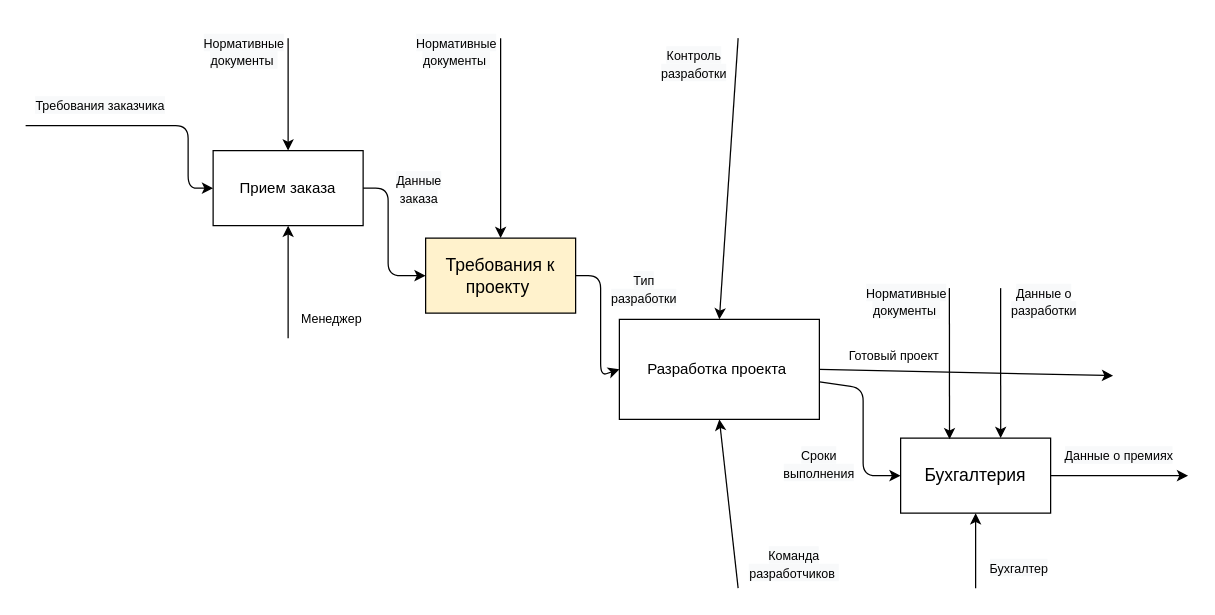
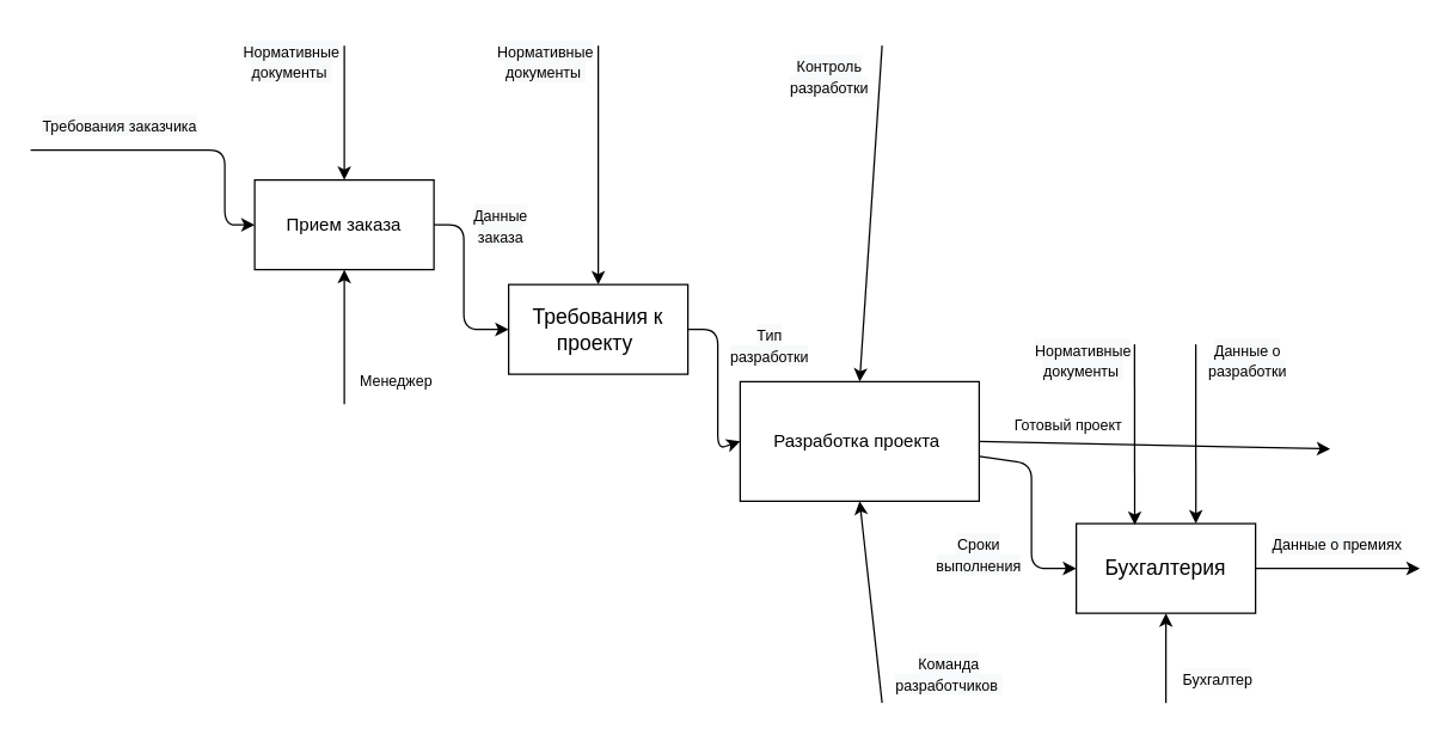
  <mxCell id="0" />
  <mxCell id="1" parent="0" />
  <mxCell id="2" value="Прием заказа" style="rounded=0;whiteSpace=wrap;html=1;" vertex="1" parent="1"><mxGeometry x="170" y="120" width="120" height="60" as="geometry" /></mxCell>
  <mxCell id="3" value="" style="endArrow=classic;html=1;entryX=0;entryY=0.5;entryDx=0;entryDy=0;" edge="1" parent="1" target="2"><mxGeometry width="50" height="50" relative="1" as="geometry"><mxPoint x="20" y="100" as="sourcePoint" /><mxPoint x="170" y="140" as="targetPoint" /><Array as="points"><mxPoint x="150" y="100" /><mxPoint x="150" y="150" /></Array></mxGeometry></mxCell>
  <mxCell id="4" value="" style="endArrow=classic;html=1;entryX=0.5;entryY=0;entryDx=0;entryDy=0;" edge="1" parent="1" target="2"><mxGeometry width="50" height="50" relative="1" as="geometry"><mxPoint x="230" y="30" as="sourcePoint" /><mxPoint x="250" y="30" as="targetPoint" /></mxGeometry></mxCell>
  <mxCell id="5" value="&lt;span style=&quot;color: rgb(0 , 0 , 0) ; font-family: &amp;#34;helvetica&amp;#34; ; font-style: normal ; font-weight: 400 ; letter-spacing: normal ; text-indent: 0px ; text-transform: none ; word-spacing: 0px ; background-color: rgb(248 , 249 , 250) ; display: inline ; float: none&quot;&gt;&lt;font style=&quot;font-size: 10px&quot;&gt;Нормативные документы&amp;nbsp;&lt;/font&gt;&lt;/span&gt;" style="text;whiteSpace=wrap;html=1;align=center;" vertex="1" parent="1"><mxGeometry x="170" y="20" width="50" height="20" as="geometry" /></mxCell>
- <mxCell id="6" value="&lt;span style=&quot;font-size: 14px&quot;&gt;Требования к проекту&amp;nbsp;&lt;/span&gt;" style="rounded=0;whiteSpace=wrap;html=1;fillColor=#fff2cc;" vertex="1" parent="1"><mxGeometry x="340" y="190" width="120" height="60" as="geometry" /></mxCell>
+ <mxCell id="6" value="&lt;span style=&quot;font-size: 14px&quot;&gt;Требования к проекту&amp;nbsp;&lt;/span&gt;" style="rounded=0;whiteSpace=wrap;html=1;" vertex="1" parent="1"><mxGeometry x="340" y="190" width="120" height="60" as="geometry" /></mxCell>
  <mxCell id="7" value="" style="endArrow=classic;html=1;entryX=0;entryY=0.5;entryDx=0;entryDy=0;exitX=1;exitY=0.5;exitDx=0;exitDy=0;" edge="1" parent="1" source="2" target="6"><mxGeometry width="50" height="50" relative="1" as="geometry"><mxPoint x="300" y="140" as="sourcePoint" /><mxPoint x="320" y="219.76" as="targetPoint" /><Array as="points"><mxPoint x="310" y="150" /><mxPoint x="310" y="220" /></Array></mxGeometry></mxCell>
  <mxCell id="8" value="&lt;span style=&quot;color: rgb(0 , 0 , 0) ; font-family: &amp;#34;helvetica&amp;#34; ; font-style: normal ; font-weight: 400 ; letter-spacing: normal ; text-indent: 0px ; text-transform: none ; word-spacing: 0px ; background-color: rgb(248 , 249 , 250) ; display: inline ; float: none&quot;&gt;&lt;font style=&quot;font-size: 10px&quot;&gt;Данные заказа&lt;/font&gt;&lt;/span&gt;" style="text;whiteSpace=wrap;html=1;align=center;" vertex="1" parent="1"><mxGeometry x="310" y="130" width="50" height="20" as="geometry" /></mxCell>
  <mxCell id="9" value="Разработка проекта&amp;nbsp;" style="rounded=0;whiteSpace=wrap;html=1;" vertex="1" parent="1"><mxGeometry x="495" y="255" width="160" height="80" as="geometry" /></mxCell>
  <mxCell id="10" value="" style="endArrow=classic;html=1;entryX=0;entryY=0.5;entryDx=0;entryDy=0;" edge="1" parent="1" target="9"><mxGeometry width="50" height="50" relative="1" as="geometry"><mxPoint x="460" y="220" as="sourcePoint" /><mxPoint x="520" y="150" as="targetPoint" /><Array as="points"><mxPoint x="480" y="220" /><mxPoint x="480" y="300" /></Array></mxGeometry></mxCell>
  <mxCell id="11" value="&lt;span style=&quot;color: rgb(0 , 0 , 0) ; font-family: &amp;#34;helvetica&amp;#34; ; font-style: normal ; font-weight: 400 ; letter-spacing: normal ; text-indent: 0px ; text-transform: none ; word-spacing: 0px ; background-color: rgb(248 , 249 , 250) ; display: inline ; float: none&quot;&gt;&lt;font style=&quot;font-size: 10px&quot;&gt;Тип разработки&lt;/font&gt;&lt;/span&gt;" style="text;whiteSpace=wrap;html=1;align=center;" vertex="1" parent="1"><mxGeometry x="490" y="210" width="50" height="20" as="geometry" /></mxCell>
  <mxCell id="12" value="" style="endArrow=classic;html=1;entryX=0.5;entryY=1;entryDx=0;entryDy=0;" edge="1" parent="1" target="9"><mxGeometry width="50" height="50" relative="1" as="geometry"><mxPoint x="590" y="470" as="sourcePoint" /><mxPoint x="630" y="360" as="targetPoint" /></mxGeometry></mxCell>
  <mxCell id="13" value="&lt;span style=&quot;color: rgb(0 , 0 , 0) ; font-family: &amp;#34;helvetica&amp;#34; ; font-style: normal ; font-weight: 400 ; letter-spacing: normal ; text-indent: 0px ; text-transform: none ; word-spacing: 0px ; background-color: rgb(248 , 249 , 250) ; display: inline ; float: none&quot;&gt;&lt;font style=&quot;font-size: 10px&quot;&gt;Команда разработчиков&amp;nbsp;&lt;/font&gt;&lt;/span&gt;" style="text;whiteSpace=wrap;html=1;align=center;" vertex="1" parent="1"><mxGeometry x="610" y="430" width="50" height="20" as="geometry" /></mxCell>
  <mxCell id="14" value="" style="endArrow=classic;html=1;entryX=0.5;entryY=1;entryDx=0;entryDy=0;" edge="1" parent="1" target="2"><mxGeometry width="50" height="50" relative="1" as="geometry"><mxPoint x="230" y="270" as="sourcePoint" /><mxPoint x="350" y="220" as="targetPoint" /></mxGeometry></mxCell>
  <mxCell id="15" value="&lt;font face=&quot;helvetica&quot;&gt;&lt;span style=&quot;font-size: 10px&quot;&gt;Менеджер&lt;/span&gt;&lt;/font&gt;" style="text;whiteSpace=wrap;html=1;align=center;" vertex="1" parent="1"><mxGeometry x="240" y="240" width="50" height="20" as="geometry" /></mxCell>
  <mxCell id="16" value="" style="endArrow=classic;html=1;entryX=0.5;entryY=0;entryDx=0;entryDy=0;" edge="1" parent="1" target="9"><mxGeometry width="50" height="50" relative="1" as="geometry"><mxPoint x="590" y="30" as="sourcePoint" /><mxPoint x="639" y="111" as="targetPoint" /></mxGeometry></mxCell>
  <mxCell id="17" value="&lt;span style=&quot;color: rgb(0 , 0 , 0) ; font-family: &amp;#34;helvetica&amp;#34; ; font-style: normal ; font-weight: 400 ; letter-spacing: normal ; text-indent: 0px ; text-transform: none ; word-spacing: 0px ; background-color: rgb(248 , 249 , 250) ; display: inline ; float: none&quot;&gt;&lt;font style=&quot;font-size: 10px&quot;&gt;Контроль разработки&lt;/font&gt;&lt;/span&gt;" style="text;whiteSpace=wrap;html=1;align=center;" vertex="1" parent="1"><mxGeometry x="530" y="30" width="50" height="20" as="geometry" /></mxCell>
  <mxCell id="18" value="&lt;span style=&quot;font-size: 14px&quot;&gt;Бухгалтерия&lt;/span&gt;" style="rounded=0;whiteSpace=wrap;html=1;" vertex="1" parent="1"><mxGeometry x="720" y="350" width="120" height="60" as="geometry" /></mxCell>
  <mxCell id="19" value="" style="endArrow=classic;html=1;entryX=0;entryY=0.5;entryDx=0;entryDy=0;exitX=1.001;exitY=0.626;exitDx=0;exitDy=0;exitPerimeter=0;" edge="1" parent="1" source="9"><mxGeometry width="50" height="50" relative="1" as="geometry"><mxPoint x="670" y="311" as="sourcePoint" /><mxPoint x="720" y="380" as="targetPoint" /><Array as="points"><mxPoint x="690" y="310" /><mxPoint x="690" y="380" /></Array></mxGeometry></mxCell>
  <mxCell id="20" value="" style="endArrow=classic;html=1;entryX=0.5;entryY=0;entryDx=0;entryDy=0;" edge="1" parent="1"><mxGeometry width="50" height="50" relative="1" as="geometry"><mxPoint x="400" y="30" as="sourcePoint" /><mxPoint x="400" y="190" as="targetPoint" /></mxGeometry></mxCell>
  <mxCell id="21" value="&lt;span style=&quot;color: rgb(0 , 0 , 0) ; font-family: &amp;#34;helvetica&amp;#34; ; font-style: normal ; font-weight: 400 ; letter-spacing: normal ; text-indent: 0px ; text-transform: none ; word-spacing: 0px ; background-color: rgb(248 , 249 , 250) ; display: inline ; float: none&quot;&gt;&lt;font style=&quot;font-size: 10px&quot;&gt;Нормативные документы&amp;nbsp;&lt;/font&gt;&lt;/span&gt;" style="text;whiteSpace=wrap;html=1;align=center;" vertex="1" parent="1"><mxGeometry x="340" y="20" width="50" height="20" as="geometry" /></mxCell>
  <mxCell id="22" value="" style="endArrow=classic;html=1;entryX=0.326;entryY=0.014;entryDx=0;entryDy=0;entryPerimeter=0;" edge="1" parent="1" target="18"><mxGeometry width="50" height="50" relative="1" as="geometry"><mxPoint x="759" y="230" as="sourcePoint" /><mxPoint x="780" y="350" as="targetPoint" /></mxGeometry></mxCell>
  <mxCell id="23" value="&lt;span style=&quot;color: rgb(0 , 0 , 0) ; font-family: &amp;#34;helvetica&amp;#34; ; font-style: normal ; font-weight: 400 ; letter-spacing: normal ; text-indent: 0px ; text-transform: none ; word-spacing: 0px ; background-color: rgb(248 , 249 , 250) ; display: inline ; float: none&quot;&gt;&lt;font style=&quot;font-size: 10px&quot;&gt;Нормативные документы&amp;nbsp;&lt;/font&gt;&lt;/span&gt;" style="text;whiteSpace=wrap;html=1;align=center;" vertex="1" parent="1"><mxGeometry x="700" y="220" width="50" height="20" as="geometry" /></mxCell>
  <mxCell id="24" value="&lt;span style=&quot;color: rgb(0 , 0 , 0) ; font-family: &amp;#34;helvetica&amp;#34; ; font-style: normal ; font-weight: 400 ; letter-spacing: normal ; text-indent: 0px ; text-transform: none ; word-spacing: 0px ; background-color: rgb(248 , 249 , 250) ; display: inline ; float: none&quot;&gt;&lt;font style=&quot;font-size: 10px&quot;&gt;Требования заказчика&lt;/font&gt;&lt;/span&gt;" style="text;whiteSpace=wrap;html=1;align=center;" vertex="1" parent="1"><mxGeometry x="20" y="70" width="120" height="20" as="geometry" /></mxCell>
  <mxCell id="25" value="&lt;span style=&quot;color: rgb(0 , 0 , 0) ; font-family: &amp;#34;helvetica&amp;#34; ; font-style: normal ; font-weight: 400 ; letter-spacing: normal ; text-indent: 0px ; text-transform: none ; word-spacing: 0px ; background-color: rgb(248 , 249 , 250) ; display: inline ; float: none&quot;&gt;&lt;font style=&quot;font-size: 10px&quot;&gt;Сроки выполнения&lt;/font&gt;&lt;/span&gt;" style="text;whiteSpace=wrap;html=1;align=center;" vertex="1" parent="1"><mxGeometry x="630" y="350" width="50" height="20" as="geometry" /></mxCell>
  <mxCell id="26" value="" style="endArrow=classic;html=1;entryX=0.5;entryY=1;entryDx=0;entryDy=0;" edge="1" parent="1" target="18"><mxGeometry width="50" height="50" relative="1" as="geometry"><mxPoint x="780" y="470" as="sourcePoint" /><mxPoint x="800" y="390" as="targetPoint" /></mxGeometry></mxCell>
  <mxCell id="27" value="&lt;span style=&quot;color: rgb(0 , 0 , 0) ; font-family: &amp;#34;helvetica&amp;#34; ; font-style: normal ; font-weight: 400 ; letter-spacing: normal ; text-indent: 0px ; text-transform: none ; word-spacing: 0px ; background-color: rgb(248 , 249 , 250) ; display: inline ; float: none&quot;&gt;&lt;font style=&quot;font-size: 10px&quot;&gt;Бухгалтер&lt;/font&gt;&lt;/span&gt;" style="text;whiteSpace=wrap;html=1;align=center;" vertex="1" parent="1"><mxGeometry x="790" y="440" width="50" height="20" as="geometry" /></mxCell>
  <mxCell id="28" value="" style="endArrow=classic;html=1;entryX=0.667;entryY=0;entryDx=0;entryDy=0;entryPerimeter=0;" edge="1" parent="1" target="18"><mxGeometry width="50" height="50" relative="1" as="geometry"><mxPoint x="800" y="230" as="sourcePoint" /><mxPoint x="840" y="240" as="targetPoint" /></mxGeometry></mxCell>
  <mxCell id="29" value="&lt;span style=&quot;color: rgb(0 , 0 , 0) ; font-family: &amp;#34;helvetica&amp;#34; ; font-style: normal ; font-weight: 400 ; letter-spacing: normal ; text-indent: 0px ; text-transform: none ; word-spacing: 0px ; background-color: rgb(248 , 249 , 250) ; display: inline ; float: none&quot;&gt;&lt;font style=&quot;font-size: 10px&quot;&gt;Данные о разработки&lt;/font&gt;&lt;/span&gt;" style="text;whiteSpace=wrap;html=1;align=center;" vertex="1" parent="1"><mxGeometry x="810" y="220" width="50" height="20" as="geometry" /></mxCell>
  <mxCell id="30" value="" style="endArrow=classic;html=1;exitX=1;exitY=0.5;exitDx=0;exitDy=0;" edge="1" parent="1" source="18"><mxGeometry width="50" height="50" relative="1" as="geometry"><mxPoint x="840" y="400" as="sourcePoint" /><mxPoint x="950" y="380" as="targetPoint" /></mxGeometry></mxCell>
  <mxCell id="31" value="&lt;span style=&quot;color: rgb(0 , 0 , 0) ; font-family: &amp;#34;helvetica&amp;#34; ; font-style: normal ; font-weight: 400 ; letter-spacing: normal ; text-indent: 0px ; text-transform: none ; word-spacing: 0px ; background-color: rgb(248 , 249 , 250) ; display: inline ; float: none&quot;&gt;&lt;font style=&quot;font-size: 10px&quot;&gt;Данные о премиях&lt;/font&gt;&lt;/span&gt;" style="text;whiteSpace=wrap;html=1;align=center;" vertex="1" parent="1"><mxGeometry x="850" y="350" width="90" height="20" as="geometry" /></mxCell>
  <mxCell id="32" value="" style="endArrow=classic;html=1;exitX=1;exitY=0.5;exitDx=0;exitDy=0;" edge="1" parent="1" source="9"><mxGeometry width="50" height="50" relative="1" as="geometry"><mxPoint x="670" y="290" as="sourcePoint" /><mxPoint x="890" y="300" as="targetPoint" /></mxGeometry></mxCell>
  <mxCell id="33" value="&lt;font face=&quot;helvetica&quot;&gt;&lt;span style=&quot;font-size: 10px&quot;&gt;Готовый проект&lt;/span&gt;&lt;/font&gt;" style="text;whiteSpace=wrap;html=1;align=center;" vertex="1" parent="1"><mxGeometry x="670" y="270" width="90" height="20" as="geometry" /></mxCell>
